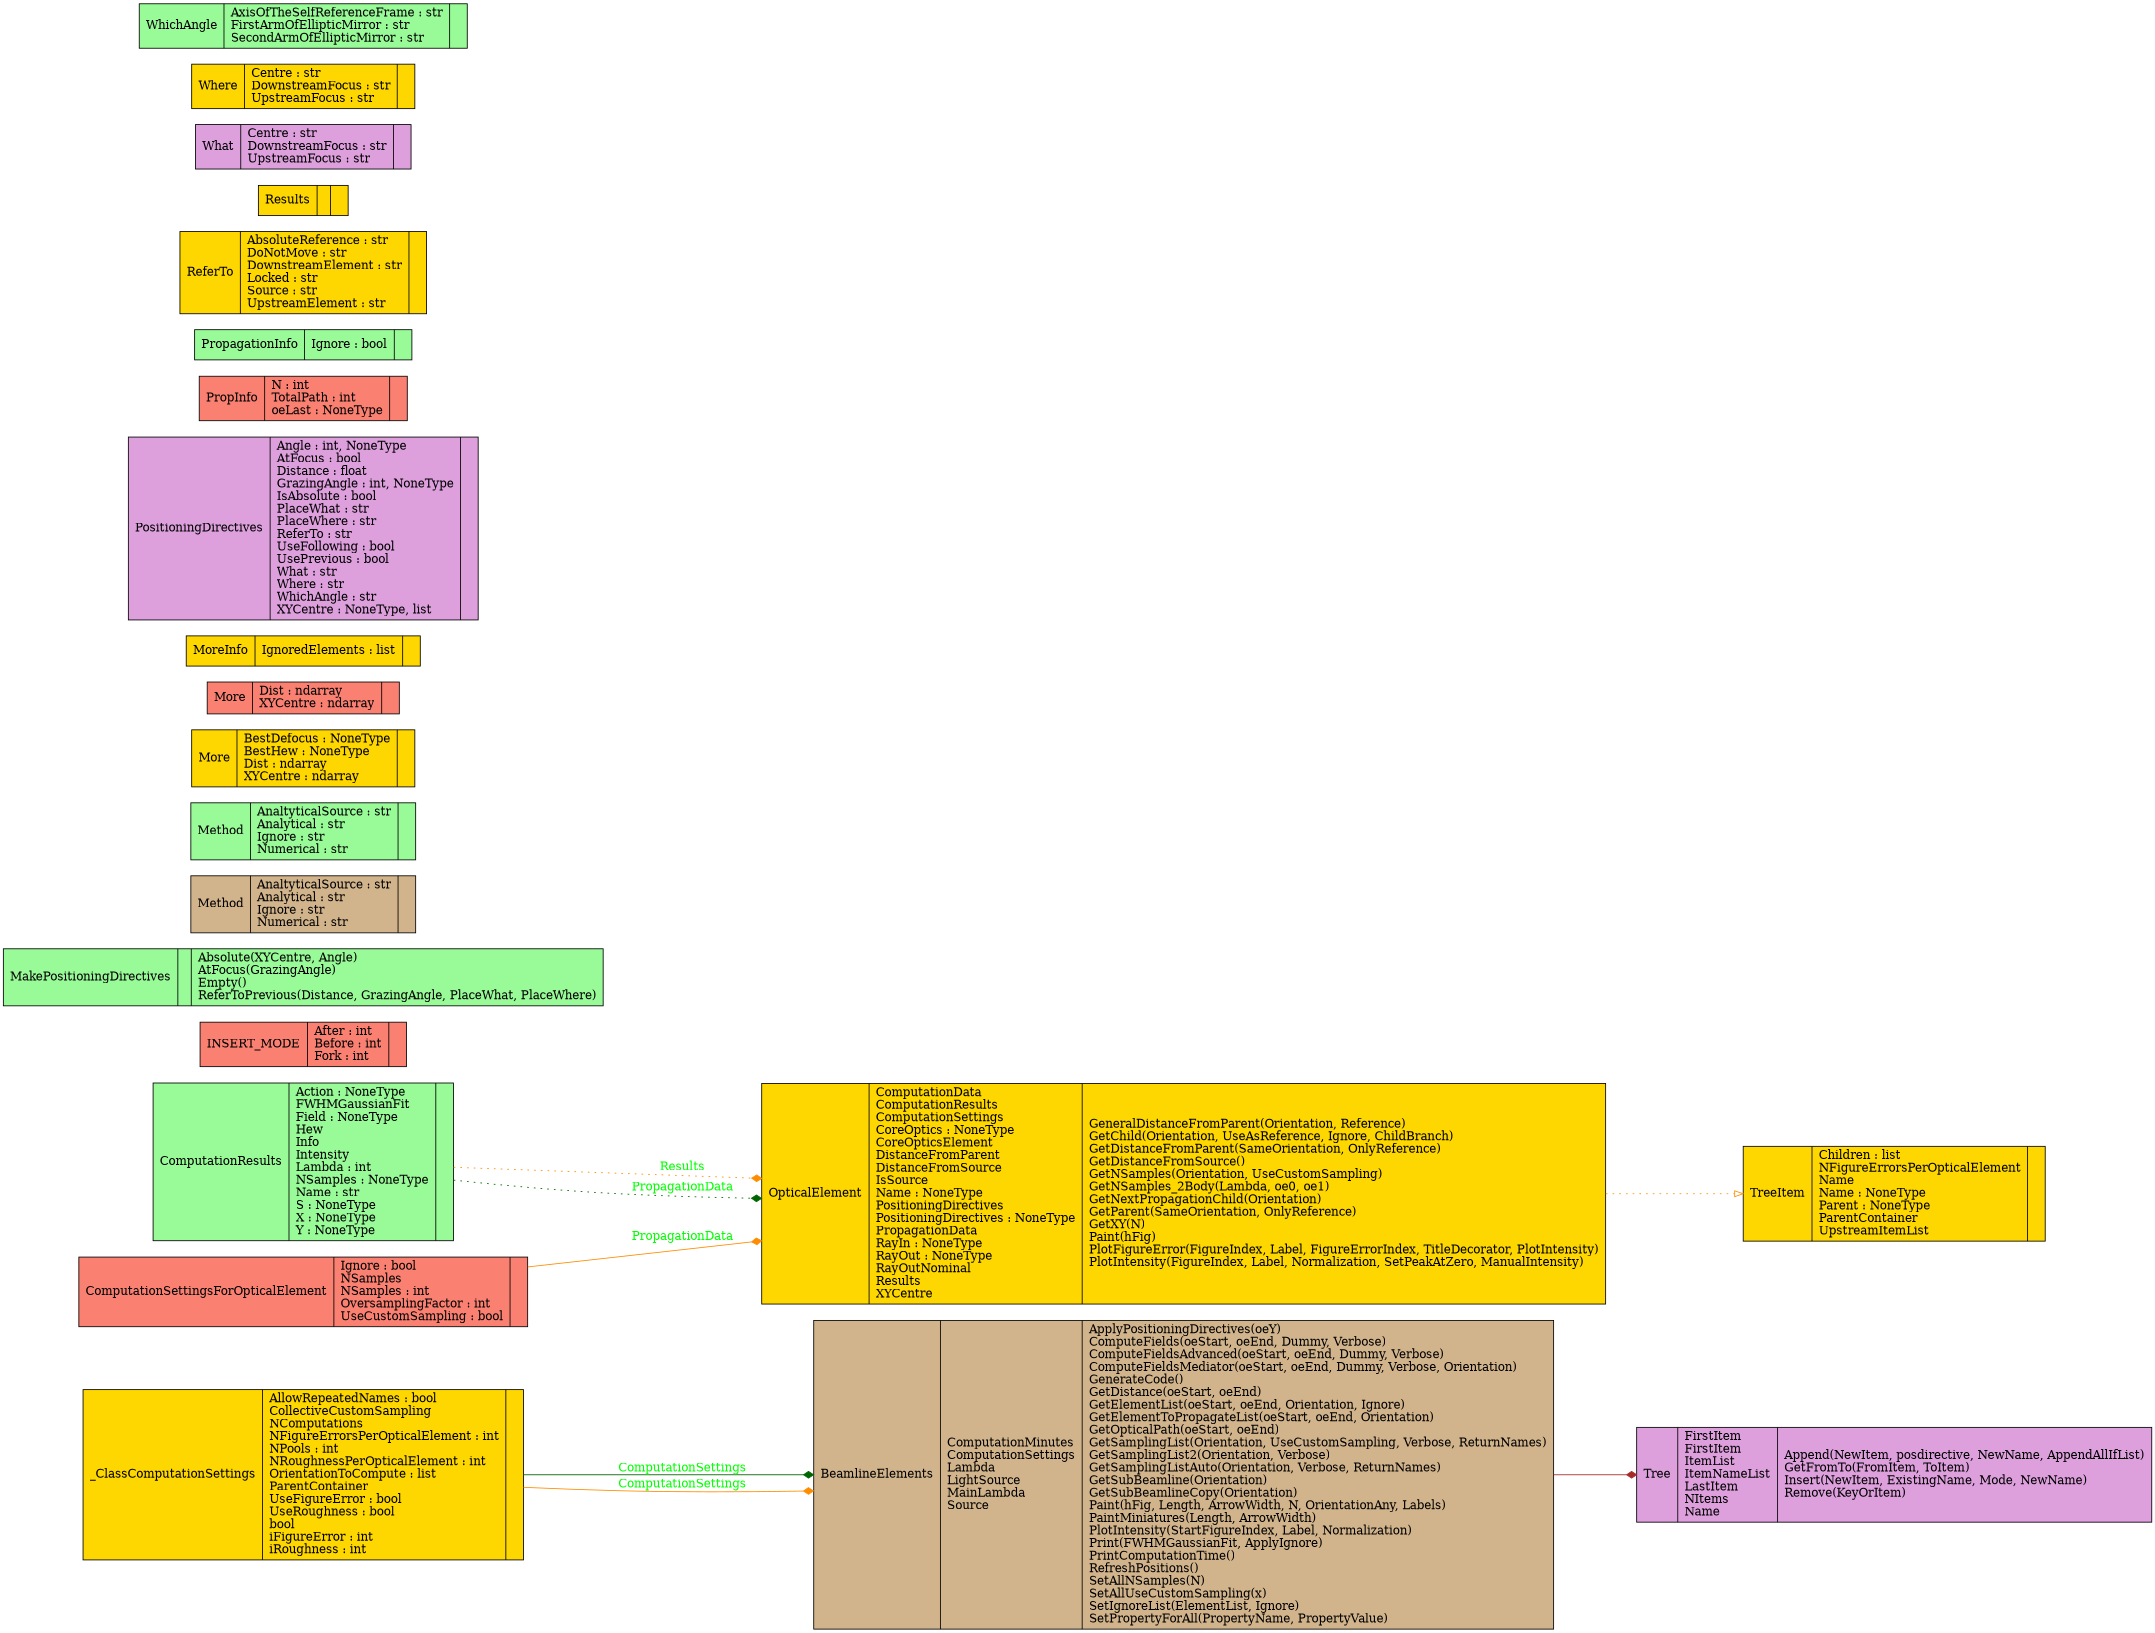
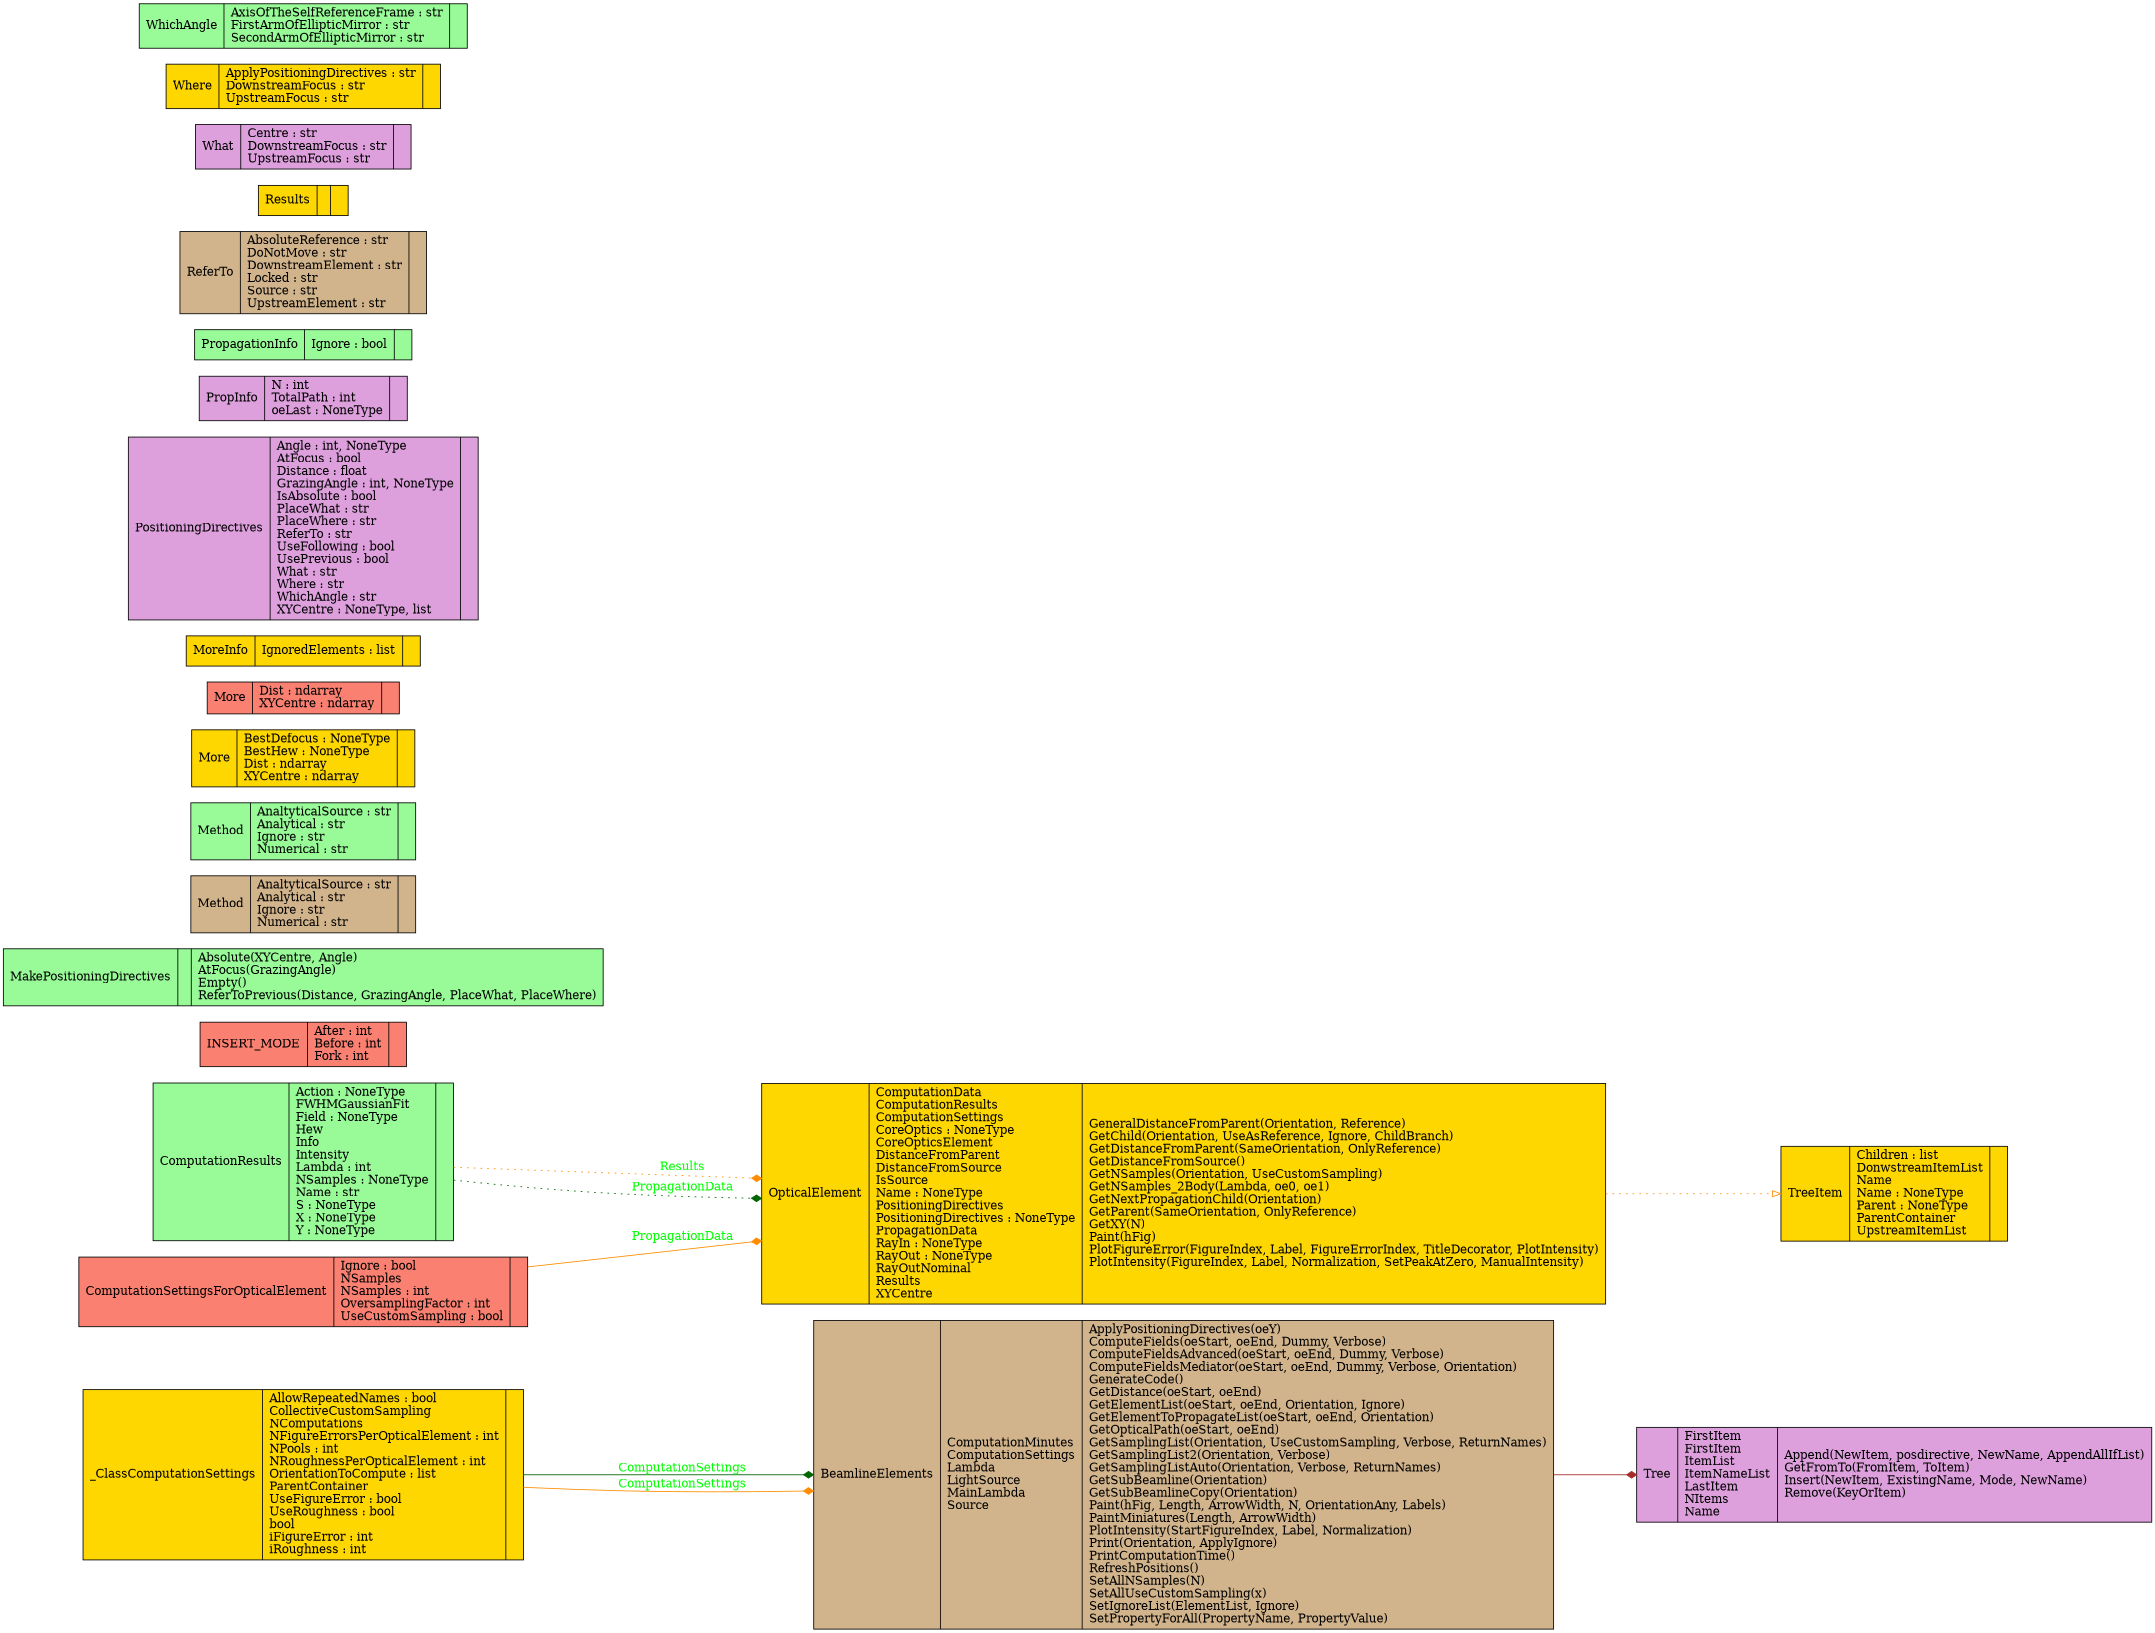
  digraph {
    rankdir=LR
    node [fillcolor=gold shape=record style=filled]
    edge [arrowhead=diamond arrowtail=none color=darkorange style=solid fontcolor=green]
-   n1 [fillcolor=tan label="{BeamlineElements|ComputationMinutes\lComputationSettings\lLambda\lLightSource\lMainLambda\lSource\l|ApplyPositioningDirectives(oeY)\lComputeFields(oeStart, oeEnd, Dummy, Verbose)\lComputeFieldsAdvanced(oeStart, oeEnd, Dummy, Verbose)\lComputeFieldsMediator(oeStart, oeEnd, Dummy, Verbose, Orientation)\lGenerateCode()\lGetDistance(oeStart, oeEnd)\lGetElementList(oeStart, oeEnd, Orientation, Ignore)\lGetElementToPropagateList(oeStart, oeEnd, Orientation)\lGetOpticalPath(oeStart, oeEnd)\lGetSamplingList(Orientation, UseCustomSampling, Verbose, ReturnNames)\lGetSamplingList2(Orientation, Verbose)\lGetSamplingListAuto(Orientation, Verbose, ReturnNames)\lGetSubBeamline(Orientation)\lGetSubBeamlineCopy(Orientation)\lPaint(hFig, Length, ArrowWidth, N, OrientationAny, Labels)\lPaintMiniatures(Length, ArrowWidth)\lPlotIntensity(StartFigureIndex, Label, Normalization)\lPrint(FWHMGaussianFit, ApplyIgnore)\lPrintComputationTime()\lRefreshPositions()\lSetAllNSamples(N)\lSetAllUseCustomSampling(x)\lSetIgnoreList(ElementList, Ignore)\lSetPropertyForAll(PropertyName, PropertyValue)\l}"]
+   n1 [fillcolor=tan label="{BeamlineElements|ComputationMinutes\lComputationSettings\lLambda\lLightSource\lMainLambda\lSource\l|ApplyPositioningDirectives(oeY)\lComputeFields(oeStart, oeEnd, Dummy, Verbose)\lComputeFieldsAdvanced(oeStart, oeEnd, Dummy, Verbose)\lComputeFieldsMediator(oeStart, oeEnd, Dummy, Verbose, Orientation)\lGenerateCode()\lGetDistance(oeStart, oeEnd)\lGetElementList(oeStart, oeEnd, Orientation, Ignore)\lGetElementToPropagateList(oeStart, oeEnd, Orientation)\lGetOpticalPath(oeStart, oeEnd)\lGetSamplingList(Orientation, UseCustomSampling, Verbose, ReturnNames)\lGetSamplingList2(Orientation, Verbose)\lGetSamplingListAuto(Orientation, Verbose, ReturnNames)\lGetSubBeamline(Orientation)\lGetSubBeamlineCopy(Orientation)\lPaint(hFig, Length, ArrowWidth, N, OrientationAny, Labels)\lPaintMiniatures(Length, ArrowWidth)\lPlotIntensity(StartFigureIndex, Label, Normalization)\lPrint(Orientation, ApplyIgnore)\lPrintComputationTime()\lRefreshPositions()\lSetAllNSamples(N)\lSetAllUseCustomSampling(x)\lSetIgnoreList(ElementList, Ignore)\lSetPropertyForAll(PropertyName, PropertyValue)\l}"]
    n2 [fillcolor=plum label="{Tree|FirstItem\lFirstItem\lItemList\lItemNameList\lLastItem\lNItems\lName\l|Append(NewItem, posdirective, NewName, AppendAllIfList)\lGetFromTo(FromItem, ToItem)\lInsert(NewItem, ExistingName, Mode, NewName)\lRemove(KeyOrItem)\l}"]
    n3 [fillcolor=palegreen label="{ComputationResults|Action : NoneType\lFWHMGaussianFit\lField : NoneType\lHew\lInfo\lIntensity\lLambda : int\lNSamples : NoneType\lName : str\lS : NoneType\lX : NoneType\lY : NoneType\l|}"]
    n4 [label="{OpticalElement|ComputationData\lComputationResults\lComputationSettings\lCoreOptics : NoneType\lCoreOpticsElement\lDistanceFromParent\lDistanceFromSource\lIsSource\lName : NoneType\lPositioningDirectives\lPositioningDirectives : NoneType\lPropagationData\lRayIn : NoneType\lRayOut : NoneType\lRayOutNominal\lResults\lXYCentre\l|GeneralDistanceFromParent(Orientation, Reference)\lGetChild(Orientation, UseAsReference, Ignore, ChildBranch)\lGetDistanceFromParent(SameOrientation, OnlyReference)\lGetDistanceFromSource()\lGetNSamples(Orientation, UseCustomSampling)\lGetNSamples_2Body(Lambda, oe0, oe1)\lGetNextPropagationChild(Orientation)\lGetParent(SameOrientation, OnlyReference)\lGetXY(N)\lPaint(hFig)\lPlotFigureError(FigureIndex, Label, FigureErrorIndex, TitleDecorator, PlotIntensity)\lPlotIntensity(FigureIndex, Label, Normalization, SetPeakAtZero, ManualIntensity)\l}"]
-   n5 [label="{TreeItem|Children : list\lNFigureErrorsPerOpticalElement\lName\lName : NoneType\lParent : NoneType\lParentContainer\lUpstreamItemList\l|}"]
+   n5 [label="{TreeItem|Children : list\lDonwstreamItemList\lName\lName : NoneType\lParent : NoneType\lParentContainer\lUpstreamItemList\l|}"]
    n6 [fillcolor=salmon label="{ComputationSettingsForOpticalElement|Ignore : bool\lNSamples\lNSamples : int\lOversamplingFactor : int\lUseCustomSampling : bool\l|}"]
    n7 [fillcolor=salmon label="{INSERT_MODE|After : int\lBefore : int\lFork : int\l|}"]
    n8 [fillcolor=palegreen label="{MakePositioningDirectives|\l|Absolute(XYCentre, Angle)\lAtFocus(GrazingAngle)\lEmpty()\lReferToPrevious(Distance, GrazingAngle, PlaceWhat, PlaceWhere)\l}"]
    n9 [fillcolor=tan label="{Method|AnaltyticalSource : str\lAnalytical : str\lIgnore : str\lNumerical : str\l|}"]
    n10 [fillcolor=palegreen label="{Method|AnaltyticalSource : str\lAnalytical : str\lIgnore : str\lNumerical : str\l|}"]
    n11 [label="{More|BestDefocus : NoneType\lBestHew : NoneType\lDist : ndarray\lXYCentre : ndarray\l|}"]
    n12 [fillcolor=salmon label="{More|Dist : ndarray\lXYCentre : ndarray\l|}"]
    n13 [label="{MoreInfo|IgnoredElements : list\l|}"]
    n14 [fillcolor=plum label="{PositioningDirectives|Angle : int, NoneType\lAtFocus : bool\lDistance : float\lGrazingAngle : int, NoneType\lIsAbsolute : bool\lPlaceWhat : str\lPlaceWhere : str\lReferTo : str\lUseFollowing : bool\lUsePrevious : bool\lWhat : str\lWhere : str\lWhichAngle : str\lXYCentre : NoneType, list\l|}"]
-   n15 [fillcolor=salmon label="{PropInfo|N : int\lTotalPath : int\loeLast : NoneType\l|}"]
+   n15 [fillcolor=plum label="{PropInfo|N : int\lTotalPath : int\loeLast : NoneType\l|}"]
    n16 [fillcolor=palegreen label="{PropagationInfo|Ignore : bool\l|}"]
-   n17 [label="{ReferTo|AbsoluteReference : str\lDoNotMove : str\lDownstreamElement : str\lLocked : str\lSource : str\lUpstreamElement : str\l|}"]
+   n17 [fillcolor=tan label="{ReferTo|AbsoluteReference : str\lDoNotMove : str\lDownstreamElement : str\lLocked : str\lSource : str\lUpstreamElement : str\l|}"]
    n18 [label="{Results|\l|}"]
    n19 [fillcolor=plum label="{What|Centre : str\lDownstreamFocus : str\lUpstreamFocus : str\l|}"]
-   n20 [label="{Where|Centre : str\lDownstreamFocus : str\lUpstreamFocus : str\l|}"]
+   n20 [label="{Where|ApplyPositioningDirectives : str\lDownstreamFocus : str\lUpstreamFocus : str\l|}"]
    n21 [fillcolor=palegreen label="{WhichAngle|AxisOfTheSelfReferenceFrame : str\lFirstArmOfEllipticMirror : str\lSecondArmOfEllipticMirror : str\l|}"]
    n22 [label="{_ClassComputationSettings|AllowRepeatedNames : bool\lCollectiveCustomSampling\lNComputations\lNFigureErrorsPerOpticalElement : int\lNPools : int\lNRoughnessPerOpticalElement : int\lOrientationToCompute : list\lParentContainer\lUseFigureError : bool\lUseRoughness : bool\lbool\liFigureError : int\liRoughness : int\l|}"]
    n1 -> n2 [color=brown fontcolor=""]
    n3 -> n4 [label=Results style=dotted]
    n3 -> n4 [color=darkgreen label=PropagationData style=dotted]
    n4 -> n5 [arrowhead=empty style=dotted fontcolor=""]
    n6 -> n4 [label=PropagationData]
    n22 -> n1 [color=darkgreen label=ComputationSettings]
    n22 -> n1 [label=ComputationSettings]
  }
